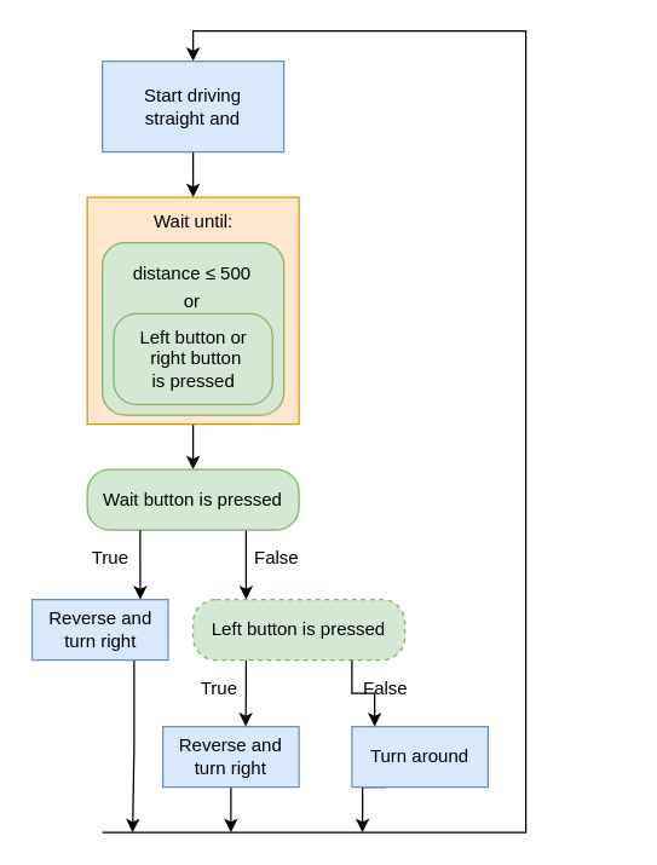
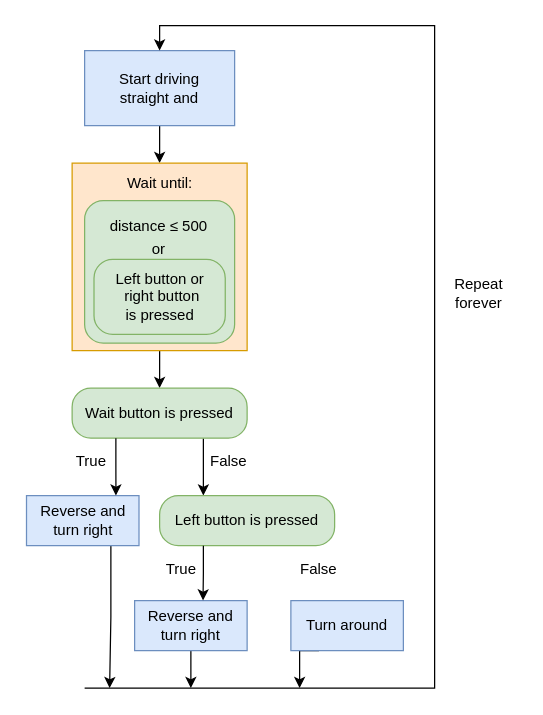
  <mxCell id="0" />
  <mxCell id="1" parent="0" />
  <mxCell id="2" style="edgeStyle=orthogonalEdgeStyle;rounded=0;orthogonalLoop=1;jettySize=auto;html=1;exitX=0.5;exitY=1;exitDx=0;exitDy=0;entryX=0.5;entryY=0;entryDx=0;entryDy=0;" parent="1" source="3" target="6" edge="1"><mxGeometry relative="1" as="geometry" /></mxCell>
  <mxCell id="3" value="Start driving&lt;br&gt;straight and" style="rounded=0;whiteSpace=wrap;html=1;fillColor=#dae8fc;strokeColor=#6c8ebf;" parent="1" vertex="1"><mxGeometry x="67" y="40" width="120" height="60" as="geometry" /></mxCell>
  <mxCell id="4" style="edgeStyle=orthogonalEdgeStyle;rounded=0;orthogonalLoop=1;jettySize=auto;html=1;entryX=0.5;entryY=0;entryDx=0;entryDy=0;" parent="1" target="3" edge="1"><mxGeometry relative="1" as="geometry"><mxPoint x="117" y="70" as="targetPoint" /><mxPoint x="67" y="550" as="sourcePoint" /><Array as="points"><mxPoint x="347" y="550" /><mxPoint x="347" y="20" /><mxPoint x="127" y="20" /></Array></mxGeometry></mxCell>
  <mxCell id="5" style="edgeStyle=orthogonalEdgeStyle;rounded=0;orthogonalLoop=1;jettySize=auto;html=1;exitX=0.5;exitY=1;exitDx=0;exitDy=0;entryX=0.5;entryY=0;entryDx=0;entryDy=0;" parent="1" source="6" target="9" edge="1"><mxGeometry relative="1" as="geometry" /></mxCell>
  <mxCell id="6" value="" style="rounded=0;whiteSpace=wrap;html=1;fillColor=#ffe6cc;strokeColor=#d79b00;" parent="1" vertex="1"><mxGeometry x="57" y="130" width="140" height="150" as="geometry" /></mxCell>
+ <mxCell id="7" value="Repeat&lt;br&gt;forever" style="text;html=1;align=center;verticalAlign=middle;resizable=0;points=[];autosize=1;strokeColor=none;fillColor=none;" parent="1" vertex="1"><mxGeometry x="352" y="214" width="60" height="40" as="geometry" /></mxCell>
  <mxCell id="8" style="edgeStyle=orthogonalEdgeStyle;rounded=0;orthogonalLoop=1;jettySize=auto;html=1;exitX=0.75;exitY=1;exitDx=0;exitDy=0;entryX=0.25;entryY=0;entryDx=0;entryDy=0;" parent="1" source="9" target="17" edge="1"><mxGeometry relative="1" as="geometry"><mxPoint x="163" y="380" as="targetPoint" /></mxGeometry></mxCell>
  <mxCell id="9" value="Wait button is pressed" style="rounded=1;whiteSpace=wrap;html=1;arcSize=30;absoluteArcSize=1;fillColor=#d5e8d4;strokeColor=#82b366;" parent="1" vertex="1"><mxGeometry x="57" y="310" width="140" height="40" as="geometry" /></mxCell>
  <mxCell id="10" style="edgeStyle=orthogonalEdgeStyle;rounded=0;orthogonalLoop=1;jettySize=auto;html=1;exitX=0.75;exitY=1;exitDx=0;exitDy=0;" edge="1" parent="1" source="11"><mxGeometry relative="1" as="geometry"><mxPoint x="87" y="550" as="targetPoint" /></mxGeometry></mxCell>
  <mxCell id="11" value="Reverse and turn right" style="rounded=0;whiteSpace=wrap;html=1;fillColor=#dae8fc;strokeColor=#6c8ebf;" parent="1" vertex="1"><mxGeometry x="20.5" y="396" width="90" height="40" as="geometry" /></mxCell>
  <mxCell id="12" value="Wait until:" style="text;html=1;align=center;verticalAlign=middle;resizable=0;points=[];autosize=1;strokeColor=none;fillColor=none;" parent="1" vertex="1"><mxGeometry x="87" y="131" width="80" height="30" as="geometry" /></mxCell>
  <mxCell id="13" value="" style="rounded=1;whiteSpace=wrap;html=1;arcSize=30;absoluteArcSize=1;fillColor=#d5e8d4;strokeColor=#82b366;" parent="1" vertex="1"><mxGeometry x="67" y="160" width="120" height="114" as="geometry" /></mxCell>
  <mxCell id="14" value="Left button or&lt;br&gt;&amp;nbsp;right button&lt;br&gt;is pressed" style="rounded=1;whiteSpace=wrap;html=1;arcSize=30;absoluteArcSize=1;fillColor=#d5e8d4;strokeColor=#82b366;" parent="1" vertex="1"><mxGeometry x="74.5" y="207" width="105" height="60" as="geometry" /></mxCell>
  <mxCell id="15" value="distance ≤ 500" style="text;html=1;align=center;verticalAlign=middle;resizable=0;points=[];autosize=1;strokeColor=none;fillColor=none;" parent="1" vertex="1"><mxGeometry x="75.5" y="166" width="100" height="30" as="geometry" /></mxCell>
  <mxCell id="16" value="or" style="text;html=1;align=center;verticalAlign=middle;resizable=0;points=[];autosize=1;strokeColor=none;fillColor=none;" parent="1" vertex="1"><mxGeometry x="110.5" y="184" width="30" height="30" as="geometry" /></mxCell>
- <mxCell id="17" value="Left button is pressed" style="rounded=1;whiteSpace=wrap;html=1;arcSize=30;absoluteArcSize=1;fillColor=#d5e8d4;strokeColor=#82b366;dashed=1;" vertex="1" parent="1"><mxGeometry x="127" y="396" width="140" height="40" as="geometry" /></mxCell>
+ <mxCell id="17" value="Left button is pressed" style="rounded=1;whiteSpace=wrap;html=1;arcSize=30;absoluteArcSize=1;fillColor=#d5e8d4;strokeColor=#82b366;" vertex="1" parent="1"><mxGeometry x="127" y="396" width="140" height="40" as="geometry" /></mxCell>
  <mxCell id="18" value="True" style="text;html=1;align=center;verticalAlign=middle;resizable=0;points=[];autosize=1;strokeColor=none;fillColor=none;" vertex="1" parent="1"><mxGeometry x="47" y="354" width="50" height="30" as="geometry" /></mxCell>
  <mxCell id="19" value="False" style="text;html=1;align=center;verticalAlign=middle;resizable=0;points=[];autosize=1;strokeColor=none;fillColor=none;" vertex="1" parent="1"><mxGeometry x="157" y="354" width="50" height="30" as="geometry" /></mxCell>
  <mxCell id="20" style="edgeStyle=orthogonalEdgeStyle;rounded=0;orthogonalLoop=1;jettySize=auto;html=1;exitX=0.5;exitY=1;exitDx=0;exitDy=0;" edge="1" parent="1" source="21"><mxGeometry relative="1" as="geometry"><mxPoint x="152" y="550" as="targetPoint" /></mxGeometry></mxCell>
  <mxCell id="21" value="Reverse and turn right" style="rounded=0;whiteSpace=wrap;html=1;fillColor=#dae8fc;strokeColor=#6c8ebf;" vertex="1" parent="1"><mxGeometry x="107" y="480" width="90" height="40" as="geometry" /></mxCell>
  <mxCell id="22" style="edgeStyle=orthogonalEdgeStyle;rounded=0;orthogonalLoop=1;jettySize=auto;html=1;exitX=0.25;exitY=1;exitDx=0;exitDy=0;" edge="1" parent="1" source="23"><mxGeometry relative="1" as="geometry"><mxPoint x="239" y="550" as="targetPoint" /></mxGeometry></mxCell>
  <mxCell id="23" value="Turn around" style="rounded=0;whiteSpace=wrap;html=1;fillColor=#dae8fc;strokeColor=#6c8ebf;" vertex="1" parent="1"><mxGeometry x="232" y="480" width="90" height="40" as="geometry" /></mxCell>
  <mxCell id="24" style="edgeStyle=orthogonalEdgeStyle;rounded=0;orthogonalLoop=1;jettySize=auto;html=1;exitX=0.25;exitY=1;exitDx=0;exitDy=0;entryX=0.608;entryY=-0.004;entryDx=0;entryDy=0;entryPerimeter=0;" edge="1" parent="1" source="17" target="21"><mxGeometry relative="1" as="geometry" /></mxCell>
- <mxCell id="25" style="edgeStyle=orthogonalEdgeStyle;rounded=0;orthogonalLoop=1;jettySize=auto;html=1;exitX=0.75;exitY=1;exitDx=0;exitDy=0;entryX=0.167;entryY=0;entryDx=0;entryDy=0;entryPerimeter=0;" edge="1" parent="1" source="17" target="23"><mxGeometry relative="1" as="geometry" /></mxCell>
  <mxCell id="26" style="edgeStyle=orthogonalEdgeStyle;rounded=0;orthogonalLoop=1;jettySize=auto;html=1;exitX=0.25;exitY=1;exitDx=0;exitDy=0;entryX=0.795;entryY=0;entryDx=0;entryDy=0;entryPerimeter=0;" edge="1" parent="1" source="9" target="11"><mxGeometry relative="1" as="geometry" /></mxCell>
  <mxCell id="27" value="True" style="text;html=1;align=center;verticalAlign=middle;resizable=0;points=[];autosize=1;strokeColor=none;fillColor=none;" vertex="1" parent="1"><mxGeometry x="119" y="440" width="50" height="30" as="geometry" /></mxCell>
  <mxCell id="28" value="False" style="text;html=1;align=center;verticalAlign=middle;resizable=0;points=[];autosize=1;strokeColor=none;fillColor=none;" vertex="1" parent="1"><mxGeometry x="229" y="440" width="50" height="30" as="geometry" /></mxCell>
